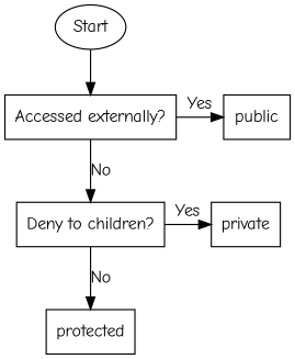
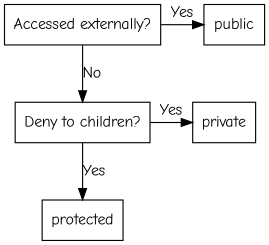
  digraph {
    fontname="Comic Neue"
    node [fontname="Comic Neue" shape=box]
    edge [fontname="Comic Neue"]
    n1 [label="Accessed externally?"]
    n2 [label=public]
    n3 [label="Deny to children?"]
    n4 [label=private]
    n5 [label=protected]
-   n6 [label=Start shape=""]
    subgraph sub_1 {
      rank=same
      n1
      n2
    }
    subgraph sub_2 {
      rank=same
      n3
      n4
    }
    n1 -> n2 [label=Yes]
    n1 -> n3 [label=No]
    n3 -> n4 [label=Yes]
-   n3 -> n5 [label=No]
-   n6 -> n1
+   n3 -> n5 [label=Yes]
  }
